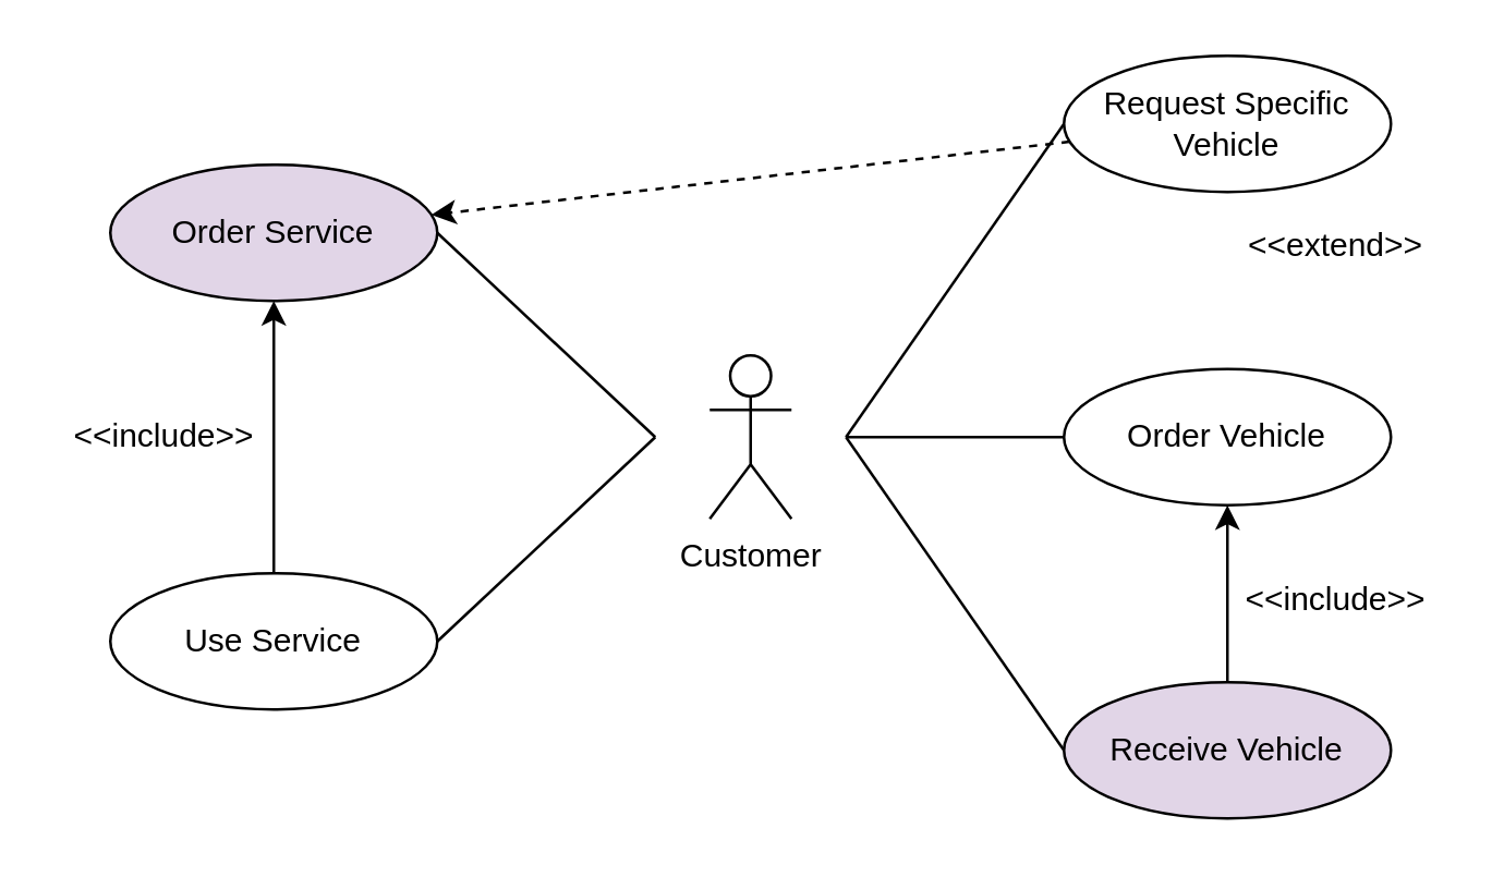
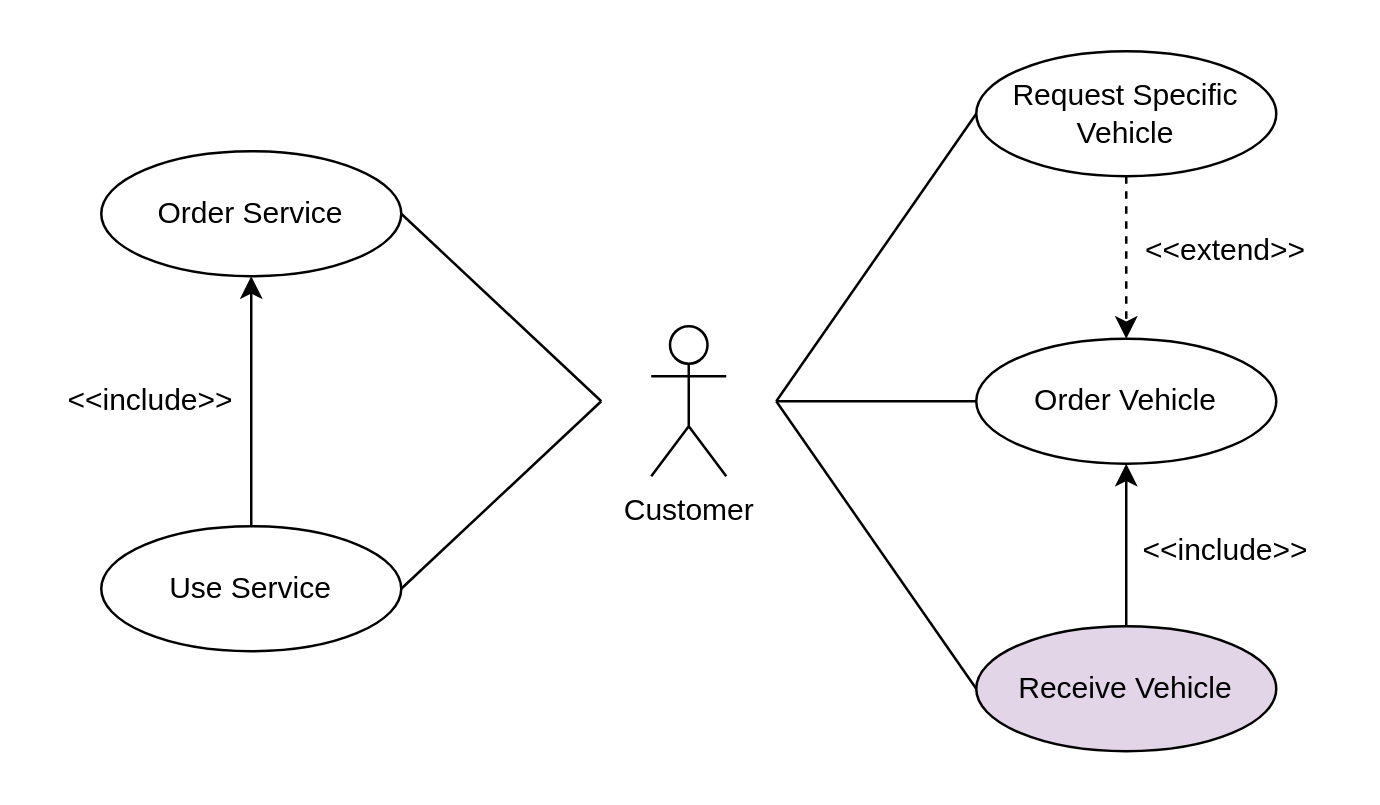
  <mxCell id="0" />
  <mxCell id="1" parent="0" />
  <mxCell id="2" style="edgeStyle=none;rounded=0;orthogonalLoop=1;jettySize=auto;html=1;entryX=1;entryY=0.5;entryDx=0;entryDy=0;endArrow=none;endFill=0;" edge="1" parent="1" target="14"><mxGeometry relative="1" as="geometry"><mxPoint x="240" y="160" as="sourcePoint" /></mxGeometry></mxCell>
  <mxCell id="3" style="edgeStyle=none;rounded=0;orthogonalLoop=1;jettySize=auto;html=1;entryX=1;entryY=0.5;entryDx=0;entryDy=0;endArrow=none;endFill=0;" edge="1" parent="1" target="16"><mxGeometry relative="1" as="geometry"><mxPoint x="240" y="160" as="sourcePoint" /></mxGeometry></mxCell>
  <mxCell id="4" value="Customer" style="shape=umlActor;verticalLabelPosition=bottom;verticalAlign=top;html=1;outlineConnect=0;" vertex="1" parent="1"><mxGeometry x="260" y="130" width="30" height="60" as="geometry" /></mxCell>
  <mxCell id="5" style="rounded=0;orthogonalLoop=1;jettySize=auto;html=1;endArrow=none;endFill=0;exitX=0;exitY=0.5;exitDx=0;exitDy=0;" edge="1" parent="1" source="6"><mxGeometry relative="1" as="geometry"><mxPoint x="310" y="160" as="targetPoint" /></mxGeometry></mxCell>
  <mxCell id="6" value="Order Vehicle" style="ellipse;whiteSpace=wrap;html=1;" vertex="1" parent="1"><mxGeometry x="390" y="135" width="120" height="50" as="geometry" /></mxCell>
- <mxCell id="7" style="edgeStyle=none;rounded=0;orthogonalLoop=1;jettySize=auto;html=1;endArrow=classic;endFill=1;dashed=1;" edge="1" parent="1" source="8" target="14"><mxGeometry relative="1" as="geometry" /></mxCell>
+ <mxCell id="7" style="edgeStyle=none;rounded=0;orthogonalLoop=1;jettySize=auto;html=1;entryX=0.5;entryY=0;entryDx=0;entryDy=0;endArrow=classic;endFill=1;dashed=1;" edge="1" parent="1" source="8" target="6"><mxGeometry relative="1" as="geometry" /></mxCell>
  <mxCell id="8" value="Request Specific Vehicle" style="ellipse;whiteSpace=wrap;html=1;" vertex="1" parent="1"><mxGeometry x="390" y="20" width="120" height="50" as="geometry" /></mxCell>
  <mxCell id="9" style="edgeStyle=none;rounded=0;orthogonalLoop=1;jettySize=auto;html=1;entryX=0.5;entryY=1;entryDx=0;entryDy=0;dashed=0;endArrow=classic;endFill=1;" edge="1" parent="1" source="10" target="6"><mxGeometry relative="1" as="geometry" /></mxCell>
  <mxCell id="10" value="Receive Vehicle" style="ellipse;whiteSpace=wrap;html=1;fillColor=#e1d5e7;" vertex="1" parent="1"><mxGeometry x="390" y="250" width="120" height="50" as="geometry" /></mxCell>
- <mxCell id="11" value="&amp;lt;&amp;lt;extend&amp;gt;&amp;gt;" style="text;html=1;strokeColor=none;fillColor=none;align=center;verticalAlign=middle;whiteSpace=wrap;rounded=0;" vertex="1" parent="1"><mxGeometry x="450" y="80" width="80" height="20" as="geometry" /></mxCell>
+ <mxCell id="11" value="&amp;lt;&amp;lt;extend&amp;gt;&amp;gt;" style="text;html=1;strokeColor=none;fillColor=none;align=center;verticalAlign=middle;whiteSpace=wrap;rounded=0;" vertex="1" parent="1"><mxGeometry x="450" y="90" width="80" height="20" as="geometry" /></mxCell>
  <mxCell id="12" style="rounded=0;orthogonalLoop=1;jettySize=auto;html=1;endArrow=none;endFill=0;exitX=0;exitY=0.5;exitDx=0;exitDy=0;" edge="1" parent="1" source="8"><mxGeometry relative="1" as="geometry"><mxPoint x="400" y="170" as="sourcePoint" /><mxPoint x="310" y="160" as="targetPoint" /></mxGeometry></mxCell>
  <mxCell id="13" style="rounded=0;orthogonalLoop=1;jettySize=auto;html=1;endArrow=none;endFill=0;entryX=0;entryY=0.5;entryDx=0;entryDy=0;" edge="1" parent="1" target="10"><mxGeometry relative="1" as="geometry"><mxPoint x="310" y="160" as="sourcePoint" /><mxPoint x="270" y="395" as="targetPoint" /></mxGeometry></mxCell>
- <mxCell id="14" value="Order Service" style="ellipse;whiteSpace=wrap;html=1;fillColor=#e1d5e7;" vertex="1" parent="1"><mxGeometry x="40" y="60" width="120" height="50" as="geometry" /></mxCell>
+ <mxCell id="14" value="Order Service" style="ellipse;whiteSpace=wrap;html=1;" vertex="1" parent="1"><mxGeometry x="40" y="60" width="120" height="50" as="geometry" /></mxCell>
  <mxCell id="15" style="edgeStyle=none;rounded=0;orthogonalLoop=1;jettySize=auto;html=1;entryX=0.5;entryY=1;entryDx=0;entryDy=0;dashed=0;endArrow=classic;endFill=1;" edge="1" parent="1" source="16" target="14"><mxGeometry relative="1" as="geometry" /></mxCell>
  <mxCell id="16" value="Use Service" style="ellipse;whiteSpace=wrap;html=1;" vertex="1" parent="1"><mxGeometry x="40" y="210" width="120" height="50" as="geometry" /></mxCell>
  <mxCell id="17" value="&amp;lt;&amp;lt;include&amp;gt;&amp;gt;" style="text;html=1;strokeColor=none;fillColor=none;align=center;verticalAlign=middle;whiteSpace=wrap;rounded=0;" vertex="1" parent="1"><mxGeometry x="450" y="210" width="80" height="20" as="geometry" /></mxCell>
  <mxCell id="18" value="&amp;lt;&amp;lt;include&amp;gt;&amp;gt;" style="text;html=1;strokeColor=none;fillColor=none;align=center;verticalAlign=middle;whiteSpace=wrap;rounded=0;" vertex="1" parent="1"><mxGeometry x="20" y="150" width="80" height="20" as="geometry" /></mxCell>
